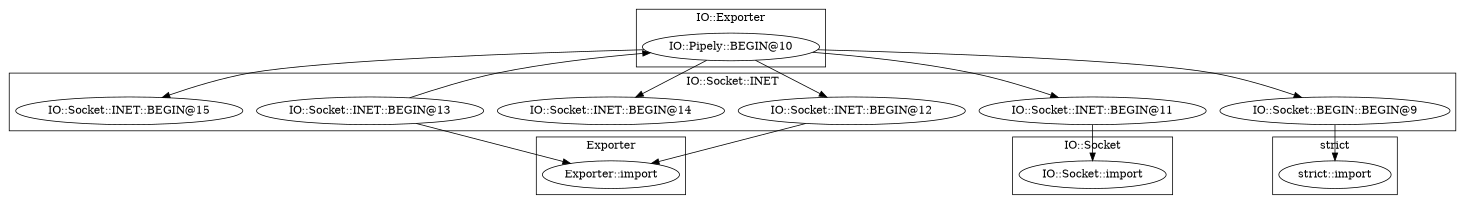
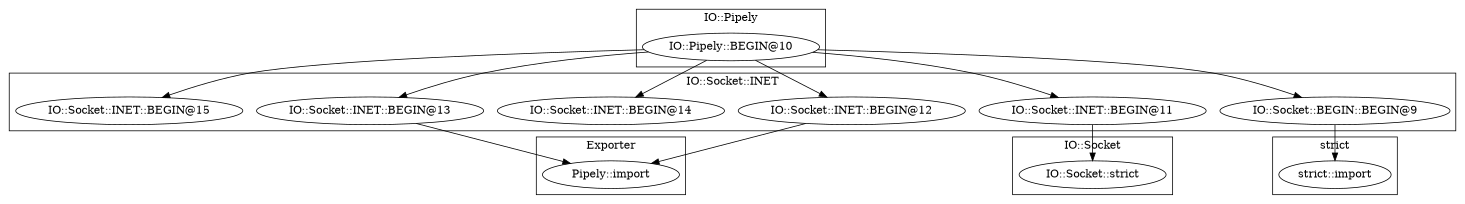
  digraph {
-   "Exporter::import"
-   "IO::Socket::import"
+   "Exporter::import" [label="Pipely::import"]
+   "IO::Socket::import" [label="IO::Socket::strict"]
    "IO::Socket::INET::BEGIN@12"
    "IO::Socket::INET::BEGIN@11"
    n5 [label="IO::Socket::BEGIN::BEGIN@9"]
    "IO::Socket::INET::BEGIN@14"
    "IO::Socket::INET::BEGIN@13"
    "IO::Socket::INET::BEGIN@15"
    "strict::import"
    "IO::Pipely::BEGIN@10"
    subgraph cluster_1 {
      label=Exporter
      "Exporter::import"
    }
    subgraph cluster_2 {
      label="IO::Socket"
      "IO::Socket::import"
    }
    subgraph cluster_3 {
      label="IO::Socket::INET"
      "IO::Socket::INET::BEGIN@12"
      "IO::Socket::INET::BEGIN@11"
      n5
      "IO::Socket::INET::BEGIN@14"
      "IO::Socket::INET::BEGIN@13"
      "IO::Socket::INET::BEGIN@15"
    }
    subgraph cluster_4 {
      label="strict"
      "strict::import"
    }
    subgraph cluster_5 {
-     label="IO::Exporter"
+     label="IO::Pipely"
      "IO::Pipely::BEGIN@10"
    }
    "IO::Socket::INET::BEGIN@12" -> "Exporter::import"
    "IO::Socket::INET::BEGIN@11" -> "IO::Socket::import"
    n5 -> "strict::import"
    "IO::Socket::INET::BEGIN@13" -> "Exporter::import"
    "IO::Pipely::BEGIN@10" -> "IO::Socket::INET::BEGIN@12"
    "IO::Pipely::BEGIN@10" -> "IO::Socket::INET::BEGIN@11"
    "IO::Pipely::BEGIN@10" -> n5
    "IO::Pipely::BEGIN@10" -> "IO::Socket::INET::BEGIN@14"
-   "IO::Socket::INET::BEGIN@13" -> "IO::Pipely::BEGIN@10"
+   "IO::Pipely::BEGIN@10" -> "IO::Socket::INET::BEGIN@13"
    "IO::Pipely::BEGIN@10" -> "IO::Socket::INET::BEGIN@15"
  }
